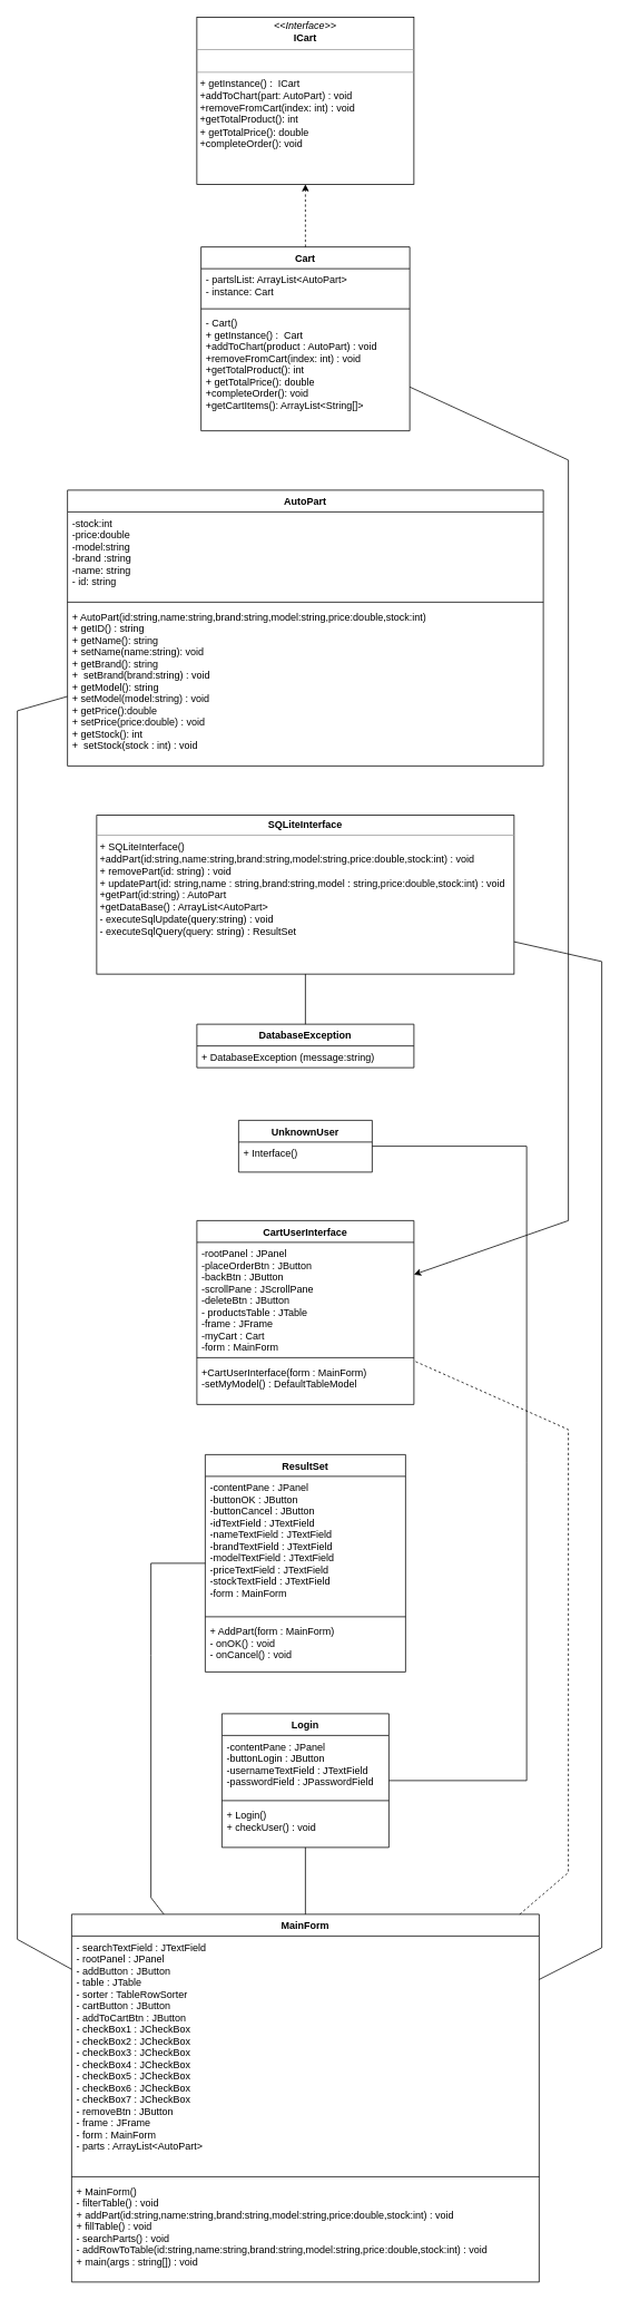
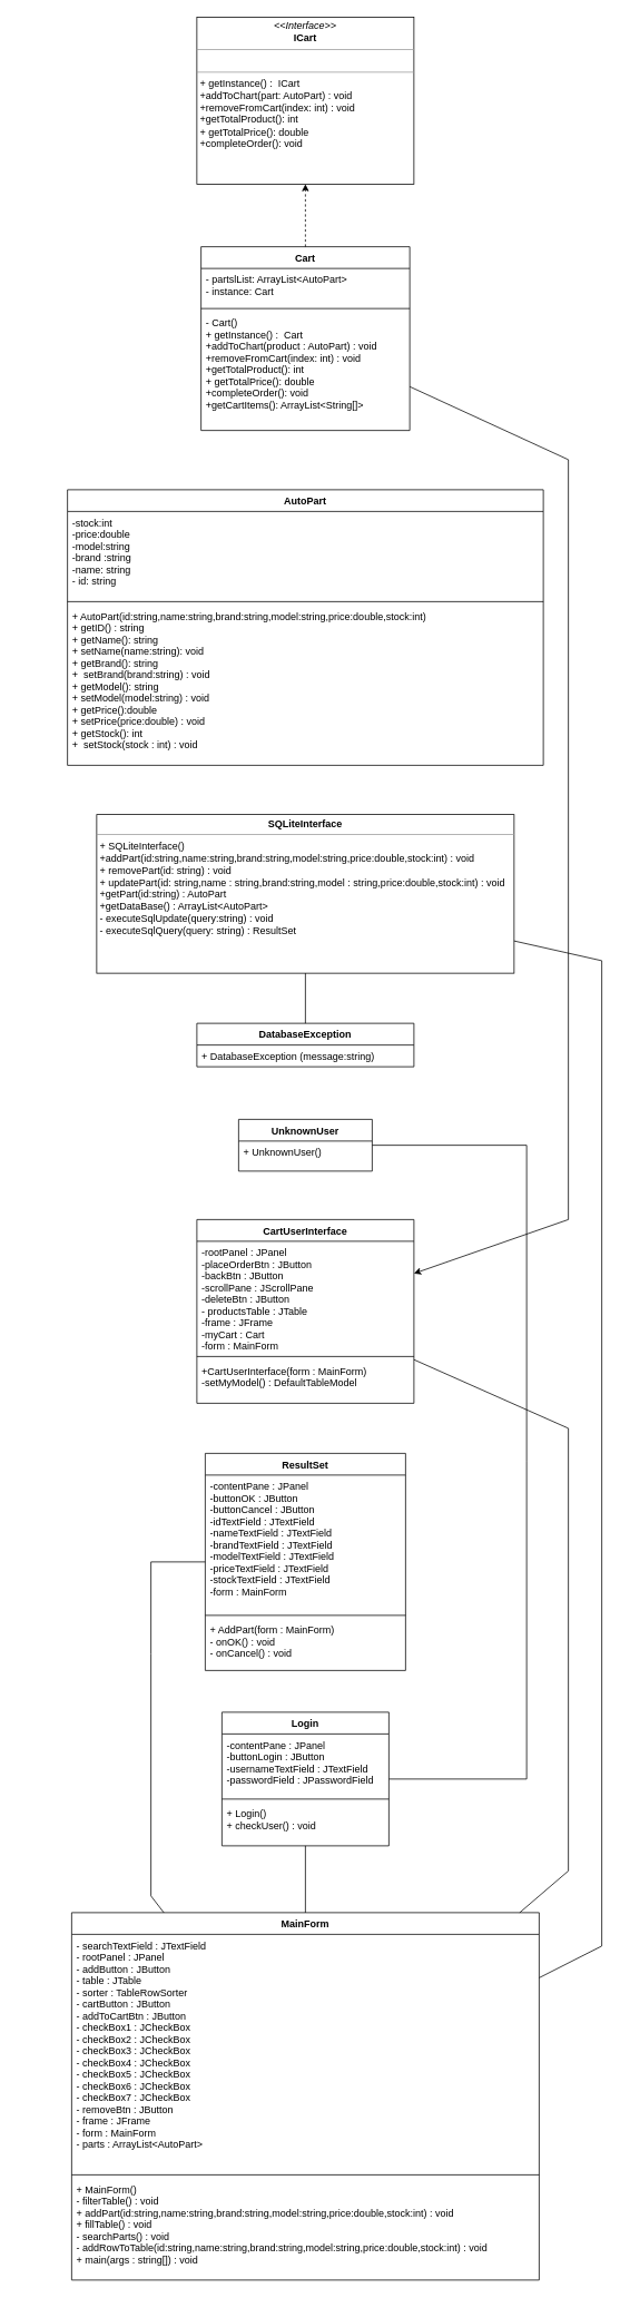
  <mxCell id="0" />
  <mxCell id="1" parent="0" />
  <mxCell id="2" value="AutoPart&#10;" style="swimlane;fontStyle=1;align=center;verticalAlign=top;childLayout=stackLayout;horizontal=1;startSize=26;horizontalStack=0;resizeParent=1;resizeParentMax=0;resizeLast=0;collapsible=1;marginBottom=0;fillColor=default;strokeColor=default;fontColor=default;" vertex="1" parent="1"><mxGeometry x="80" y="586" width="570" height="330" as="geometry" /></mxCell>
  <mxCell id="3" value="-stock:int&#10;-price:double&#10;-model:string&#10;-brand :string&#10;-name: string&#10;- id: string" style="text;strokeColor=none;fillColor=none;align=left;verticalAlign=top;spacingLeft=4;spacingRight=4;overflow=hidden;rotatable=0;points=[[0,0.5],[1,0.5]];portConstraint=eastwest;" vertex="1" parent="2"><mxGeometry y="26" width="570" height="104" as="geometry" /></mxCell>
  <mxCell id="4" value="" style="line;strokeWidth=1;fillColor=none;align=left;verticalAlign=middle;spacingTop=-1;spacingLeft=3;spacingRight=3;rotatable=0;labelPosition=right;points=[];portConstraint=eastwest;" vertex="1" parent="2"><mxGeometry y="130" width="570" height="8" as="geometry" /></mxCell>
  <mxCell id="5" value="+ AutoPart(id:string,name:string,brand:string,model:string,price:double,stock:int)&#10;+ getID() : string&#10;+ getName(): string&#10;+ setName(name:string): void&#10;+ getBrand(): string&#10;+  setBrand(brand:string) : void&#10;+ getModel(): string&#10;+ setModel(model:string) : void&#10;+ getPrice():double&#10;+ setPrice(price:double) : void&#10;+ getStock(): int&#10;+  setStock(stock : int) : void&#10;&#10;&#10;" style="text;strokeColor=none;fillColor=none;align=left;verticalAlign=top;spacingLeft=4;spacingRight=4;overflow=hidden;rotatable=0;points=[[0,0.5],[1,0.5]];portConstraint=eastwest;" vertex="1" parent="2"><mxGeometry y="138" width="570" height="192" as="geometry" /></mxCell>
  <mxCell id="6" value="Cart" style="swimlane;fontStyle=1;align=center;verticalAlign=top;childLayout=stackLayout;horizontal=1;startSize=26;horizontalStack=0;resizeParent=1;resizeParentMax=0;resizeLast=0;collapsible=1;marginBottom=0;fillColor=default;strokeColor=default;fontColor=default;" vertex="1" parent="1"><mxGeometry x="240" y="295" width="250" height="220" as="geometry" /></mxCell>
  <mxCell id="7" value="- partslList: ArrayList&lt;AutoPart&gt;&#10;- instance: Cart" style="text;strokeColor=none;fillColor=none;align=left;verticalAlign=top;spacingLeft=4;spacingRight=4;overflow=hidden;rotatable=0;points=[[0,0.5],[1,0.5]];portConstraint=eastwest;fontColor=default;" vertex="1" parent="6"><mxGeometry y="26" width="250" height="44" as="geometry" /></mxCell>
  <mxCell id="8" value="" style="line;strokeWidth=1;fillColor=none;align=left;verticalAlign=middle;spacingTop=-1;spacingLeft=3;spacingRight=3;rotatable=0;labelPosition=right;points=[];portConstraint=eastwest;" vertex="1" parent="6"><mxGeometry y="70" width="250" height="8" as="geometry" /></mxCell>
  <mxCell id="9" value="- Cart()&#10;+ getInstance() :  Cart&#10;+addToChart(product : AutoPart) : void&#10;+removeFromCart(index: int) : void&#10;+getTotalProduct(): int&#10;+ getTotalPrice(): double&#10;+completeOrder(): void&#10;+getCartItems(): ArrayList&lt;String[]&gt;&#10;" style="text;strokeColor=none;fillColor=none;align=left;verticalAlign=top;spacingLeft=4;spacingRight=4;overflow=hidden;rotatable=0;points=[[0,0.5],[1,0.5]];portConstraint=eastwest;fontColor=default;" vertex="1" parent="6"><mxGeometry y="78" width="250" height="142" as="geometry" /></mxCell>
  <mxCell id="10" value="DatabaseException" style="swimlane;fontStyle=1;align=center;verticalAlign=top;childLayout=stackLayout;horizontal=1;startSize=26;horizontalStack=0;resizeParent=1;resizeParentMax=0;resizeLast=0;collapsible=1;marginBottom=0;fillColor=default;strokeColor=default;fontColor=default;" vertex="1" parent="1"><mxGeometry x="235" y="1225" width="260" height="52" as="geometry" /></mxCell>
  <mxCell id="11" value="+ DatabaseException (message:string)" style="text;strokeColor=none;fillColor=none;align=left;verticalAlign=top;spacingLeft=4;spacingRight=4;overflow=hidden;rotatable=0;points=[[0,0.5],[1,0.5]];portConstraint=eastwest;" vertex="1" parent="10"><mxGeometry y="26" width="260" height="26" as="geometry" /></mxCell>
  <mxCell id="12" value="&lt;p style=&quot;margin: 0px ; margin-top: 4px ; text-align: center&quot;&gt;&lt;b&gt;SQLiteInterface&lt;/b&gt;&lt;/p&gt;&lt;hr size=&quot;1&quot;&gt;&lt;p style=&quot;margin: 0px ; margin-left: 4px&quot;&gt;+ SQLiteInterface()&lt;/p&gt;&lt;p style=&quot;margin: 0px ; margin-left: 4px&quot;&gt;+addPart(id:string,name:string,brand:string,model:string,price:double,stock:int) : void&lt;/p&gt;&lt;p style=&quot;margin: 0px ; margin-left: 4px&quot;&gt;+ removePart(id: string) : void&lt;/p&gt;&lt;p style=&quot;margin: 0px ; margin-left: 4px&quot;&gt;+ updatePart(id: string,name : string,brand:string,model : string,price:double,stock:int) : void&lt;/p&gt;&lt;p style=&quot;margin: 0px ; margin-left: 4px&quot;&gt;+getPart(id:string) : AutoPart&lt;/p&gt;&lt;p style=&quot;margin: 0px ; margin-left: 4px&quot;&gt;+getDataBase() : ArrayList&amp;lt;AutoPart&amp;gt;&lt;/p&gt;&lt;p style=&quot;margin: 0px ; margin-left: 4px&quot;&gt;- executeSqlUpdate(query:string) : void&lt;/p&gt;&lt;p style=&quot;margin: 0px ; margin-left: 4px&quot;&gt;- executeSqlQuery(query: string) : ResultSet&lt;/p&gt;&lt;p style=&quot;margin: 0px ; margin-left: 4px&quot;&gt;&lt;br&gt;&lt;/p&gt;" style="verticalAlign=top;align=left;overflow=fill;fontSize=12;fontFamily=Helvetica;html=1;fillColor=default;strokeColor=default;fontColor=default;" vertex="1" parent="1"><mxGeometry x="115" y="975" width="500" height="190" as="geometry" /></mxCell>
  <mxCell id="13" value="UnknownUser" style="swimlane;fontStyle=1;align=center;verticalAlign=top;childLayout=stackLayout;horizontal=1;startSize=26;horizontalStack=0;resizeParent=1;resizeParentMax=0;resizeLast=0;collapsible=1;marginBottom=0;fillColor=default;strokeColor=default;fontColor=default;" vertex="1" parent="1"><mxGeometry x="285" y="1340" width="160" height="62" as="geometry" /></mxCell>
- <mxCell id="14" value="+ Interface()" style="text;strokeColor=none;fillColor=none;align=left;verticalAlign=top;spacingLeft=4;spacingRight=4;overflow=hidden;rotatable=0;points=[[0,0.5],[1,0.5]];portConstraint=eastwest;fontColor=default;" vertex="1" parent="13"><mxGeometry y="26" width="160" height="36" as="geometry" /></mxCell>
+ <mxCell id="14" value="+ UnknownUser()" style="text;strokeColor=none;fillColor=none;align=left;verticalAlign=top;spacingLeft=4;spacingRight=4;overflow=hidden;rotatable=0;points=[[0,0.5],[1,0.5]];portConstraint=eastwest;fontColor=default;" vertex="1" parent="13"><mxGeometry y="26" width="160" height="36" as="geometry" /></mxCell>
  <mxCell id="15" value="&lt;p style=&quot;margin: 0px ; margin-top: 4px ; text-align: center&quot;&gt;&lt;i&gt;&amp;lt;&amp;lt;Interface&amp;gt;&amp;gt;&lt;/i&gt;&lt;br&gt;&lt;b&gt;ICart&lt;/b&gt;&lt;/p&gt;&lt;hr size=&quot;1&quot;&gt;&lt;p style=&quot;margin: 0px ; margin-left: 4px&quot;&gt;&lt;br&gt;&lt;/p&gt;&lt;hr size=&quot;1&quot;&gt;&lt;p style=&quot;margin: 0px ; margin-left: 4px&quot;&gt;+ getInstance() :&amp;nbsp; ICart&lt;br style=&quot;padding: 0px ; margin: 0px&quot;&gt;+addToChart(part: AutoPart) : void&lt;br style=&quot;padding: 0px ; margin: 0px&quot;&gt;+removeFromCart(index: int) : void&lt;br style=&quot;padding: 0px ; margin: 0px&quot;&gt;+getTotalProduct(): int&lt;br style=&quot;padding: 0px ; margin: 0px&quot;&gt;+ getTotalPrice(): double&lt;br style=&quot;padding: 0px ; margin: 0px&quot;&gt;+completeOrder(): void&lt;/p&gt;&lt;div style=&quot;padding: 0px ; margin: 0px&quot;&gt;&lt;br style=&quot;padding: 0px ; margin: 0px&quot;&gt;&lt;/div&gt;" style="verticalAlign=top;align=left;overflow=fill;fontSize=12;fontFamily=Helvetica;html=1;fontColor=default;strokeColor=default;fillColor=default;" vertex="1" parent="1"><mxGeometry x="235" y="20" width="260" height="200" as="geometry" /></mxCell>
  <mxCell id="16" value="CartUserInterface" style="swimlane;fontStyle=1;align=center;verticalAlign=top;childLayout=stackLayout;horizontal=1;startSize=26;horizontalStack=0;resizeParent=1;resizeParentMax=0;resizeLast=0;collapsible=1;marginBottom=0;fillColor=default;strokeColor=default;fontColor=default;" vertex="1" parent="1"><mxGeometry x="235" y="1460" width="260" height="220" as="geometry" /></mxCell>
  <mxCell id="17" value="-rootPanel : JPanel&#10;-placeOrderBtn : JButton&#10;-backBtn : JButton&#10;-scrollPane : JScrollPane&#10;-deleteBtn : JButton&#10;- productsTable : JTable&#10;-frame : JFrame&#10;-myCart : Cart&#10;-form : MainForm" style="text;strokeColor=none;fillColor=none;align=left;verticalAlign=top;spacingLeft=4;spacingRight=4;overflow=hidden;rotatable=0;points=[[0,0.5],[1,0.5]];portConstraint=eastwest;" vertex="1" parent="16"><mxGeometry y="26" width="260" height="134" as="geometry" /></mxCell>
  <mxCell id="18" value="" style="line;strokeWidth=1;fillColor=none;align=left;verticalAlign=middle;spacingTop=-1;spacingLeft=3;spacingRight=3;rotatable=0;labelPosition=right;points=[];portConstraint=eastwest;" vertex="1" parent="16"><mxGeometry y="160" width="260" height="8" as="geometry" /></mxCell>
  <mxCell id="19" value="+CartUserInterface(form : MainForm)&#10;-setMyModel() : DefaultTableModel" style="text;strokeColor=none;fillColor=none;align=left;verticalAlign=top;spacingLeft=4;spacingRight=4;overflow=hidden;rotatable=0;points=[[0,0.5],[1,0.5]];portConstraint=eastwest;" vertex="1" parent="16"><mxGeometry y="168" width="260" height="52" as="geometry" /></mxCell>
  <mxCell id="20" value="ResultSet&#10;" style="swimlane;fontStyle=1;align=center;verticalAlign=top;childLayout=stackLayout;horizontal=1;startSize=26;horizontalStack=0;resizeParent=1;resizeParentMax=0;resizeLast=0;collapsible=1;marginBottom=0;fillColor=default;strokeColor=default;fontColor=default;" vertex="1" parent="1"><mxGeometry x="245" y="1740" width="240" height="260" as="geometry" /></mxCell>
  <mxCell id="21" value="-contentPane : JPanel&#10;-buttonOK : JButton&#10;-buttonCancel : JButton&#10;-idTextField : JTextField&#10;-nameTextField : JTextField&#10;-brandTextField : JTextField&#10;-modelTextField : JTextField&#10;-priceTextField : JTextField&#10;-stockTextField : JTextField&#10;-form : MainForm" style="text;strokeColor=none;fillColor=none;align=left;verticalAlign=top;spacingLeft=4;spacingRight=4;overflow=hidden;rotatable=0;points=[[0,0.5],[1,0.5]];portConstraint=eastwest;" vertex="1" parent="20"><mxGeometry y="26" width="240" height="164" as="geometry" /></mxCell>
  <mxCell id="22" value="" style="line;strokeWidth=1;fillColor=none;align=left;verticalAlign=middle;spacingTop=-1;spacingLeft=3;spacingRight=3;rotatable=0;labelPosition=right;points=[];portConstraint=eastwest;" vertex="1" parent="20"><mxGeometry y="190" width="240" height="8" as="geometry" /></mxCell>
  <mxCell id="23" value="+ AddPart(form : MainForm)&#10;- onOK() : void&#10;- onCancel() : void" style="text;strokeColor=none;fillColor=none;align=left;verticalAlign=top;spacingLeft=4;spacingRight=4;overflow=hidden;rotatable=0;points=[[0,0.5],[1,0.5]];portConstraint=eastwest;" vertex="1" parent="20"><mxGeometry y="198" width="240" height="62" as="geometry" /></mxCell>
  <mxCell id="24" value="Login" style="swimlane;fontStyle=1;align=center;verticalAlign=top;childLayout=stackLayout;horizontal=1;startSize=26;horizontalStack=0;resizeParent=1;resizeParentMax=0;resizeLast=0;collapsible=1;marginBottom=0;fillColor=default;strokeColor=default;fontColor=default;" vertex="1" parent="1"><mxGeometry x="265" y="2050" width="200" height="160" as="geometry" /></mxCell>
  <mxCell id="25" value="-contentPane : JPanel&#10;-buttonLogin : JButton&#10;-usernameTextField : JTextField&#10;-passwordField : JPasswordField" style="text;strokeColor=none;fillColor=none;align=left;verticalAlign=top;spacingLeft=4;spacingRight=4;overflow=hidden;rotatable=0;points=[[0,0.5],[1,0.5]];portConstraint=eastwest;" vertex="1" parent="24"><mxGeometry y="26" width="200" height="74" as="geometry" /></mxCell>
  <mxCell id="26" value="" style="line;strokeWidth=1;fillColor=none;align=left;verticalAlign=middle;spacingTop=-1;spacingLeft=3;spacingRight=3;rotatable=0;labelPosition=right;points=[];portConstraint=eastwest;" vertex="1" parent="24"><mxGeometry y="100" width="200" height="8" as="geometry" /></mxCell>
  <mxCell id="27" value="+ Login()&#10;+ checkUser() : void&#10;&#10;&#10;" style="text;strokeColor=none;fillColor=none;align=left;verticalAlign=top;spacingLeft=4;spacingRight=4;overflow=hidden;rotatable=0;points=[[0,0.5],[1,0.5]];portConstraint=eastwest;" vertex="1" parent="24"><mxGeometry y="108" width="200" height="52" as="geometry" /></mxCell>
  <mxCell id="28" value="MainForm" style="swimlane;fontStyle=1;align=center;verticalAlign=top;childLayout=stackLayout;horizontal=1;startSize=26;horizontalStack=0;resizeParent=1;resizeParentMax=0;resizeLast=0;collapsible=1;marginBottom=0;fillColor=default;strokeColor=default;fontColor=default;" vertex="1" parent="1"><mxGeometry x="85" y="2290" width="560" height="440" as="geometry" /></mxCell>
  <mxCell id="29" value="- searchTextField : JTextField&#10;- rootPanel : JPanel&#10;- addButton : JButton&#10;- table : JTable&#10;- sorter : TableRowSorter&#10;- cartButton : JButton&#10;- addToCartBtn : JButton&#10;- checkBox1 : JCheckBox&#10;- checkBox2 : JCheckBox&#10;- checkBox3 : JCheckBox&#10;- checkBox4 : JCheckBox&#10;- checkBox5 : JCheckBox&#10;- checkBox6 : JCheckBox&#10;- checkBox7 : JCheckBox&#10;- removeBtn : JButton&#10;- frame : JFrame&#10;- form : MainForm&#10;- parts : ArrayList&lt;AutoPart&gt;" style="text;strokeColor=none;fillColor=none;align=left;verticalAlign=top;spacingLeft=4;spacingRight=4;overflow=hidden;rotatable=0;points=[[0,0.5],[1,0.5]];portConstraint=eastwest;" vertex="1" parent="28"><mxGeometry y="26" width="560" height="284" as="geometry" /></mxCell>
  <mxCell id="30" value="" style="line;strokeWidth=1;fillColor=none;align=left;verticalAlign=middle;spacingTop=-1;spacingLeft=3;spacingRight=3;rotatable=0;labelPosition=right;points=[];portConstraint=eastwest;" vertex="1" parent="28"><mxGeometry y="310" width="560" height="8" as="geometry" /></mxCell>
  <mxCell id="31" value="+ MainForm()&#10;- filterTable() : void&#10;+ addPart(id:string,name:string,brand:string,model:string,price:double,stock:int) : void&#10;+ fillTable() : void&#10;- searchParts() : void&#10;- addRowToTable(id:string,name:string,brand:string,model:string,price:double,stock:int) : void&#10;+ main(args : string[]) : void" style="text;strokeColor=none;fillColor=none;align=left;verticalAlign=top;spacingLeft=4;spacingRight=4;overflow=hidden;rotatable=0;points=[[0,0.5],[1,0.5]];portConstraint=eastwest;" vertex="1" parent="28"><mxGeometry y="318" width="560" height="122" as="geometry" /></mxCell>
  <mxCell id="32" value="" style="endArrow=classic;html=1;rounded=0;fontColor=default;dashed=1;strokeColor=default;labelBackgroundColor=default;" edge="1" parent="1" source="6" target="15"><mxGeometry width="50" height="50" relative="1" as="geometry"><mxPoint x="620" y="380" as="sourcePoint" /><mxPoint x="660" y="220" as="targetPoint" /></mxGeometry></mxCell>
  <mxCell id="33" value="" style="endArrow=none;html=1;rounded=0;labelBackgroundColor=default;fontColor=default;strokeColor=default;" edge="1" parent="1" source="10" target="12"><mxGeometry width="50" height="50" relative="1" as="geometry"><mxPoint x="500" y="1240" as="sourcePoint" /><mxPoint x="550" y="1190" as="targetPoint" /></mxGeometry></mxCell>
  <mxCell id="34" value="" style="endArrow=none;html=1;rounded=0;labelBackgroundColor=default;fontColor=default;strokeColor=default;" edge="1" parent="1" source="24" target="13"><mxGeometry width="50" height="50" relative="1" as="geometry"><mxPoint x="610" y="1460" as="sourcePoint" /><mxPoint x="410" y="1360" as="targetPoint" /><Array as="points"><mxPoint x="630" y="2130" /><mxPoint x="630" y="1750" /><mxPoint x="630" y="1371" /></Array></mxGeometry></mxCell>
  <mxCell id="35" value="" style="endArrow=none;html=1;rounded=0;labelBackgroundColor=default;fontColor=default;strokeColor=default;" edge="1" parent="1" source="28" target="20"><mxGeometry width="50" height="50" relative="1" as="geometry"><mxPoint x="110" y="2020" as="sourcePoint" /><mxPoint x="160" y="1970" as="targetPoint" /><Array as="points"><mxPoint x="180" y="2270" /><mxPoint x="180" y="1980" /><mxPoint x="180" y="1870" /></Array></mxGeometry></mxCell>
- <mxCell id="36" value="" style="endArrow=none;html=1;rounded=0;labelBackgroundColor=default;fontColor=default;strokeColor=default;" edge="1" parent="1" source="28" target="2"><mxGeometry width="50" height="50" relative="1" as="geometry"><mxPoint x="60" y="2390" as="sourcePoint" /><mxPoint x="30" y="720" as="targetPoint" /><Array as="points"><mxPoint x="20" y="2320" /><mxPoint x="20" y="850" /></Array></mxGeometry></mxCell>
  <mxCell id="37" value="" style="endArrow=classic;html=1;rounded=0;labelBackgroundColor=default;fontColor=default;strokeColor=default;" edge="1" parent="1" source="6" target="16"><mxGeometry width="50" height="50" relative="1" as="geometry"><mxPoint x="590" y="400" as="sourcePoint" /><mxPoint x="640" y="350" as="targetPoint" /><Array as="points"><mxPoint x="680" y="550" /><mxPoint x="680" y="1460" /></Array></mxGeometry></mxCell>
  <mxCell id="38" value="" style="endArrow=none;html=1;rounded=0;labelBackgroundColor=default;fontColor=default;strokeColor=default;" edge="1" parent="1" source="28" target="12"><mxGeometry width="50" height="50" relative="1" as="geometry"><mxPoint x="360" y="1140" as="sourcePoint" /><mxPoint x="410" y="1090" as="targetPoint" /><Array as="points"><mxPoint x="720" y="2330" /><mxPoint x="720" y="1150" /></Array></mxGeometry></mxCell>
  <mxCell id="39" value="" style="endArrow=none;html=1;rounded=0;labelBackgroundColor=default;fontColor=default;strokeColor=default;" edge="1" parent="1" source="28" target="24"><mxGeometry width="50" height="50" relative="1" as="geometry"><mxPoint x="360" y="2290" as="sourcePoint" /><mxPoint x="410" y="2240" as="targetPoint" /></mxGeometry></mxCell>
- <mxCell id="40" value="" style="endArrow=none;html=1;rounded=0;labelBackgroundColor=default;fontColor=default;strokeColor=default;dashed=1;" edge="1" parent="1" source="28" target="16"><mxGeometry width="50" height="50" relative="1" as="geometry"><mxPoint x="360" y="1590" as="sourcePoint" /><mxPoint x="410" y="1540" as="targetPoint" /><Array as="points"><mxPoint x="680" y="2240" /><mxPoint x="680" y="1710" /></Array></mxGeometry></mxCell>
+ <mxCell id="40" value="" style="endArrow=none;html=1;rounded=0;labelBackgroundColor=default;fontColor=default;strokeColor=default;" edge="1" parent="1" source="28" target="16"><mxGeometry width="50" height="50" relative="1" as="geometry"><mxPoint x="360" y="1590" as="sourcePoint" /><mxPoint x="410" y="1540" as="targetPoint" /><Array as="points"><mxPoint x="680" y="2240" /><mxPoint x="680" y="1710" /></Array></mxGeometry></mxCell>
